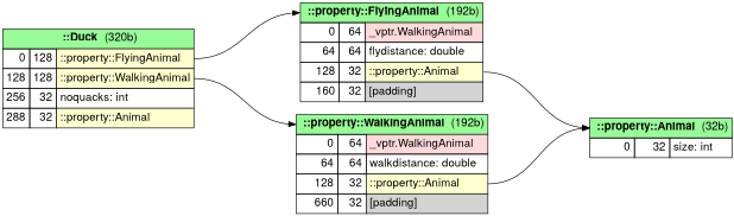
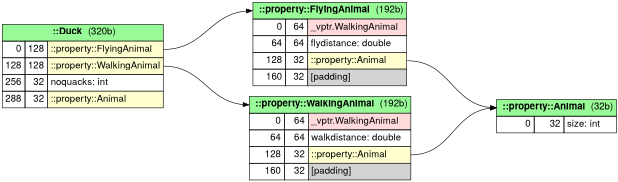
  digraph {
    fontname="Helvetica,Arial,sans-serif"
    rankdir=LR
    ranksep=2
    node [fontname="Helvetica,Arial,sans-serif" fontsize=16 shape=plain]
    edge [fontname="Helvetica,Arial,sans-serif" headport=-1 tailport=out_2]
    n1 [label=<<table border="0" cellborder="1" cellspacing="0" cellpadding="4">             <tr> <td colspan="3" bgcolor="PaleGreen" port='-1'> <b>::Duck</b>  (320b)</td> </tr>             <tr> <td align="right" port='in_0'>0</td> <td align="right">128</td> <td align="left" bgcolor='#FEFECE' port='out_0'>::property::FlyingAnimal</td> </tr>             <tr> <td align="right" port='in_1'>128</td> <td align="right">128</td> <td align="left" bgcolor='#FEFECE' port='out_1'>::property::WalkingAnimal</td> </tr>             <tr> <td align="right" port='in_2'>256</td> <td align="right">32</td> <td align="left" port='out_2'>noquacks: int</td> </tr>             <tr> <td align="right" port='in_3'>288</td> <td align="right">32</td> <td align="left" bgcolor='#FEFECE' port='out_3'>::property::Animal</td> </tr>         </table>>]
-   n2 [label=<<table border="0" cellborder="1" cellspacing="0" cellpadding="4">             <tr> <td colspan="3" bgcolor="PaleGreen" port='-1'> <b>::property::WalkingAnimal</b>  (192b)</td> </tr>             <tr> <td align="right" port='in_0'>0</td> <td align="right">64</td> <td align="left" bgcolor='#ffdada' port='out_0'>_vptr.WalkingAnimal</td> </tr>             <tr> <td align="right" port='in_1'>64</td> <td align="right">64</td> <td align="left" port='out_1'>walkdistance: double</td> </tr>             <tr> <td align="right" port='in_2'>128</td> <td align="right">32</td> <td align="left" bgcolor='#FEFECE' port='out_2'>::property::Animal</td> </tr>             <tr> <td align="right" port='in_3'>660</td> <td align="right">32</td> <td align="left" bgcolor='lightgray' port='out_3'>[padding]</td> </tr>         </table>>]
+   n2 [label=<<table border="0" cellborder="1" cellspacing="0" cellpadding="4">             <tr> <td colspan="3" bgcolor="PaleGreen" port='-1'> <b>::property::WalkingAnimal</b>  (192b)</td> </tr>             <tr> <td align="right" port='in_0'>0</td> <td align="right">64</td> <td align="left" bgcolor='#ffdada' port='out_0'>_vptr.WalkingAnimal</td> </tr>             <tr> <td align="right" port='in_1'>64</td> <td align="right">64</td> <td align="left" port='out_1'>walkdistance: double</td> </tr>             <tr> <td align="right" port='in_2'>128</td> <td align="right">32</td> <td align="left" bgcolor='#FEFECE' port='out_2'>::property::Animal</td> </tr>             <tr> <td align="right" port='in_3'>160</td> <td align="right">32</td> <td align="left" bgcolor='lightgray' port='out_3'>[padding]</td> </tr>         </table>>]
    n3 [label=<<table border="0" cellborder="1" cellspacing="0" cellpadding="4">             <tr> <td colspan="3" bgcolor="PaleGreen" port='-1'> <b>::property::FlyingAnimal</b>  (192b)</td> </tr>             <tr> <td align="right" port='in_0'>0</td> <td align="right">64</td> <td align="left" bgcolor='#ffdada' port='out_0'>_vptr.WalkingAnimal</td> </tr>             <tr> <td align="right" port='in_1'>64</td> <td align="right">64</td> <td align="left" port='out_1'>flydistance: double</td> </tr>             <tr> <td align="right" port='in_2'>128</td> <td align="right">32</td> <td align="left" bgcolor='#FEFECE' port='out_2'>::property::Animal</td> </tr>             <tr> <td align="right" port='in_3'>160</td> <td align="right">32</td> <td align="left" bgcolor='lightgray' port='out_3'>[padding]</td> </tr>         </table>>]
    n4 [label=<<table border="0" cellborder="1" cellspacing="0" cellpadding="4">             <tr> <td colspan="3" bgcolor="PaleGreen" port='-1'> <b>::property::Animal</b>  (32b)</td> </tr>             <tr> <td align="right" port='in_0'>0</td> <td align="right">32</td> <td align="left" port='out_0'>size: int</td> </tr>         </table>>]
    n1 -> n2 [tailport=out_1]
    n1 -> n3 [tailport=out_0]
    n2 -> n4
    n3 -> n4
  }
